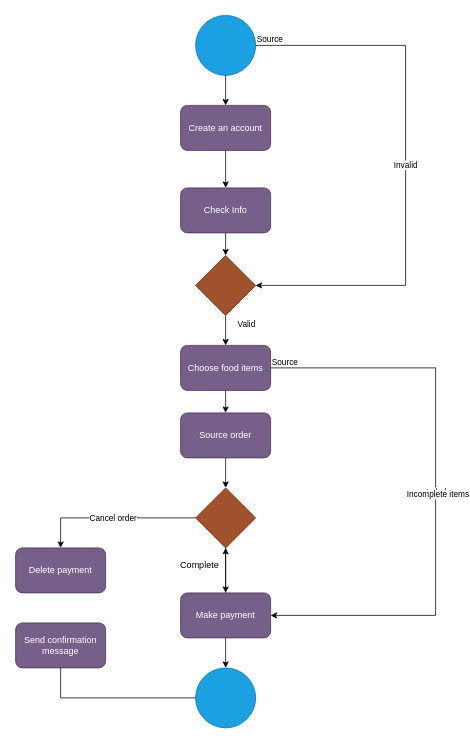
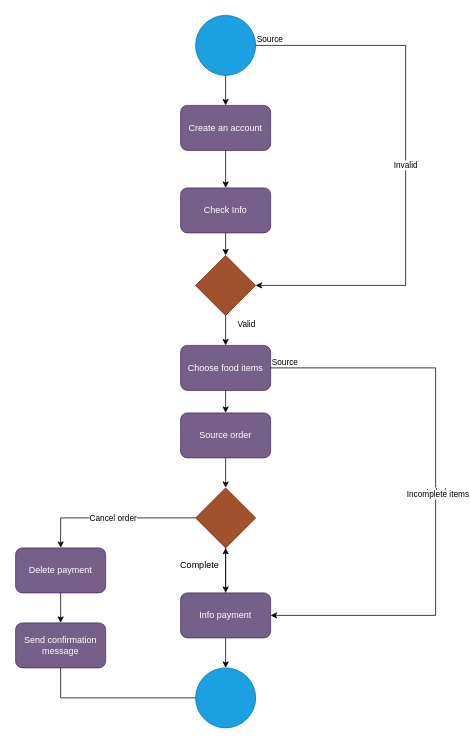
  <mxCell id="0" />
  <mxCell id="1" parent="0" />
  <mxCell id="2" value="" style="ellipse;whiteSpace=wrap;html=1;aspect=fixed;fillColor=#1ba1e2;fontColor=#ffffff;strokeColor=#006EAF;" vertex="1" parent="1"><mxGeometry x="260" y="20" width="80" height="80" as="geometry" /></mxCell>
  <mxCell id="3" value="Create an account" style="rounded=1;whiteSpace=wrap;html=1;fillColor=#76608a;fontColor=#ffffff;strokeColor=#432D57;" vertex="1" parent="1"><mxGeometry x="240" y="140" width="120" height="60" as="geometry" /></mxCell>
  <mxCell id="4" value="Check Info" style="rounded=1;whiteSpace=wrap;html=1;fillColor=#76608a;fontColor=#ffffff;strokeColor=#432D57;" vertex="1" parent="1"><mxGeometry x="240" y="250" width="120" height="60" as="geometry" /></mxCell>
  <mxCell id="5" value="" style="endArrow=classic;html=1;rounded=0;entryX=0.5;entryY=0;entryDx=0;entryDy=0;exitX=0.5;exitY=1;exitDx=0;exitDy=0;" edge="1" parent="1" source="2" target="3"><mxGeometry width="50" height="50" relative="1" as="geometry"><mxPoint x="260" y="150" as="sourcePoint" /><mxPoint x="310" y="100" as="targetPoint" /></mxGeometry></mxCell>
  <mxCell id="6" value="" style="endArrow=classic;html=1;rounded=0;entryX=0.5;entryY=0;entryDx=0;entryDy=0;exitX=0.5;exitY=1;exitDx=0;exitDy=0;" edge="1" parent="1" source="3" target="4"><mxGeometry width="50" height="50" relative="1" as="geometry"><mxPoint x="250" y="260" as="sourcePoint" /><mxPoint x="300" y="210" as="targetPoint" /></mxGeometry></mxCell>
  <mxCell id="7" value="Invalid" style="endArrow=classic;html=1;rounded=0;exitX=1;exitY=0.5;exitDx=0;exitDy=0;entryX=1;entryY=0.5;entryDx=0;entryDy=0;" edge="1" parent="1" source="2" target="9"><mxGeometry relative="1" as="geometry"><mxPoint x="420" y="80" as="sourcePoint" /><mxPoint x="540" y="380" as="targetPoint" /><Array as="points"><mxPoint x="540" y="60" /><mxPoint x="540" y="380" /></Array></mxGeometry></mxCell>
  <mxCell id="8" value="Source" style="edgeLabel;resizable=0;html=1;;align=left;verticalAlign=bottom;" connectable="0" vertex="1" parent="7"><mxGeometry x="-1" relative="1" as="geometry" /></mxCell>
  <mxCell id="9" value="" style="rhombus;whiteSpace=wrap;html=1;fillColor=#a0522d;fontColor=#ffffff;strokeColor=#6D1F00;" vertex="1" parent="1"><mxGeometry x="260" y="340" width="80" height="80" as="geometry" /></mxCell>
  <mxCell id="10" value="" style="endArrow=classic;html=1;rounded=0;entryX=0.5;entryY=0;entryDx=0;entryDy=0;exitX=0.5;exitY=1;exitDx=0;exitDy=0;" edge="1" parent="1" source="4" target="9"><mxGeometry width="50" height="50" relative="1" as="geometry"><mxPoint x="250" y="360" as="sourcePoint" /><mxPoint x="300" y="310" as="targetPoint" /></mxGeometry></mxCell>
  <mxCell id="11" value="" style="endArrow=classic;html=1;rounded=0;exitX=0.5;exitY=1;exitDx=0;exitDy=0;" edge="1" parent="1" source="9"><mxGeometry relative="1" as="geometry"><mxPoint x="270" y="450" as="sourcePoint" /><mxPoint x="300" y="460" as="targetPoint" /></mxGeometry></mxCell>
  <mxCell id="12" value="Valid" style="edgeLabel;resizable=0;html=1;;align=right;verticalAlign=bottom;" connectable="0" vertex="1" parent="11"><mxGeometry x="1" relative="1" as="geometry"><mxPoint x="40" y="-20" as="offset" /></mxGeometry></mxCell>
  <mxCell id="13" value="Choose food items" style="rounded=1;whiteSpace=wrap;html=1;fillColor=#76608a;fontColor=#ffffff;strokeColor=#432D57;" vertex="1" parent="1"><mxGeometry x="240" y="460" width="120" height="60" as="geometry" /></mxCell>
  <mxCell id="14" value="Source order" style="rounded=1;whiteSpace=wrap;html=1;fillColor=#76608a;fontColor=#ffffff;strokeColor=#432D57;" vertex="1" parent="1"><mxGeometry x="240" y="550" width="120" height="60" as="geometry" /></mxCell>
  <mxCell id="15" value="" style="endArrow=classic;html=1;rounded=0;exitX=0.5;exitY=1;exitDx=0;exitDy=0;entryX=0.5;entryY=0;entryDx=0;entryDy=0;" edge="1" parent="1" source="13" target="14"><mxGeometry width="50" height="50" relative="1" as="geometry"><mxPoint x="320" y="570" as="sourcePoint" /><mxPoint x="370" y="520" as="targetPoint" /></mxGeometry></mxCell>
  <mxCell id="16" value="" style="rhombus;whiteSpace=wrap;html=1;fillColor=#a0522d;fontColor=#ffffff;strokeColor=#6D1F00;" vertex="1" parent="1"><mxGeometry x="260" y="650" width="80" height="80" as="geometry" /></mxCell>
  <mxCell id="17" value="Delete payment" style="rounded=1;whiteSpace=wrap;html=1;fillColor=#76608a;fontColor=#ffffff;strokeColor=#432D57;" vertex="1" parent="1"><mxGeometry x="20" y="730" width="120" height="60" as="geometry" /></mxCell>
  <mxCell id="18" value="Send confirmation message" style="rounded=1;whiteSpace=wrap;html=1;fillColor=#76608a;fontColor=#ffffff;strokeColor=#432D57;" vertex="1" parent="1"><mxGeometry x="20" y="830" width="120" height="60" as="geometry" /></mxCell>
  <mxCell id="19" value="" style="edgeStyle=none;rounded=0;orthogonalLoop=1;jettySize=auto;html=1;" edge="1" parent="1" source="20" target="16"><mxGeometry relative="1" as="geometry" /></mxCell>
- <mxCell id="20" value="Make payment" style="rounded=1;whiteSpace=wrap;html=1;fillColor=#76608a;fontColor=#ffffff;strokeColor=#432D57;" vertex="1" parent="1"><mxGeometry x="240" y="790" width="120" height="60" as="geometry" /></mxCell>
+ <mxCell id="20" value="Info payment" style="rounded=1;whiteSpace=wrap;html=1;fillColor=#76608a;fontColor=#ffffff;strokeColor=#432D57;" vertex="1" parent="1"><mxGeometry x="240" y="790" width="120" height="60" as="geometry" /></mxCell>
  <mxCell id="21" value="" style="endArrow=classic;html=1;rounded=0;entryX=0.5;entryY=0;entryDx=0;entryDy=0;exitX=0.5;exitY=1;exitDx=0;exitDy=0;" edge="1" parent="1" source="14" target="16"><mxGeometry width="50" height="50" relative="1" as="geometry"><mxPoint x="230" y="690" as="sourcePoint" /><mxPoint x="280" y="640" as="targetPoint" /></mxGeometry></mxCell>
  <mxCell id="22" value="Cancel order" style="endArrow=classic;html=1;rounded=0;entryX=0.5;entryY=0;entryDx=0;entryDy=0;exitX=0;exitY=0.5;exitDx=0;exitDy=0;" edge="1" parent="1" source="16" target="17"><mxGeometry relative="1" as="geometry"><mxPoint x="80" y="680" as="sourcePoint" /><mxPoint x="240" y="680" as="targetPoint" /><Array as="points"><mxPoint x="80" y="690" /></Array></mxGeometry></mxCell>
  <mxCell id="23" value="" style="endArrow=classic;html=1;rounded=0;entryX=0.5;entryY=0;entryDx=0;entryDy=0;exitX=0.5;exitY=1;exitDx=0;exitDy=0;" edge="1" parent="1" source="16" target="20"><mxGeometry width="50" height="50" relative="1" as="geometry"><mxPoint x="230" y="780" as="sourcePoint" /><mxPoint x="280" y="730" as="targetPoint" /></mxGeometry></mxCell>
  <mxCell id="24" value="" style="endArrow=classic;html=1;rounded=0;exitX=1;exitY=0.5;exitDx=0;exitDy=0;entryX=1;entryY=0.5;entryDx=0;entryDy=0;" edge="1" parent="1" source="13" target="20"><mxGeometry relative="1" as="geometry"><mxPoint x="390" y="500" as="sourcePoint" /><mxPoint x="550" y="500" as="targetPoint" /><Array as="points"><mxPoint x="580" y="490" /><mxPoint x="580" y="820" /></Array></mxGeometry></mxCell>
  <mxCell id="25" value="Label" style="edgeLabel;resizable=0;html=1;;align=center;verticalAlign=middle;" connectable="0" vertex="1" parent="24"><mxGeometry relative="1" as="geometry" /></mxCell>
  <mxCell id="26" value="Source" style="edgeLabel;resizable=0;html=1;;align=left;verticalAlign=bottom;" connectable="0" vertex="1" parent="24"><mxGeometry x="-1" relative="1" as="geometry" /></mxCell>
  <mxCell id="27" value="Incomplete items" style="edgeLabel;html=1;align=center;verticalAlign=middle;resizable=0;points=[];" vertex="1" connectable="0" parent="24"><mxGeometry x="0.007" y="2" relative="1" as="geometry"><mxPoint as="offset" /></mxGeometry></mxCell>
  <mxCell id="28" value="Complete&lt;div&gt;&lt;br&gt;&lt;/div&gt;" style="text;html=1;align=center;verticalAlign=middle;resizable=0;points=[];autosize=1;strokeColor=none;fillColor=none;rotation=0;" vertex="1" parent="1"><mxGeometry x="230" y="740" width="70" height="40" as="geometry" /></mxCell>
+ <mxCell id="29" value="" style="endArrow=classic;html=1;rounded=0;entryX=0.5;entryY=0;entryDx=0;entryDy=0;exitX=0.5;exitY=1;exitDx=0;exitDy=0;" edge="1" parent="1" source="17" target="18"><mxGeometry width="50" height="50" relative="1" as="geometry"><mxPoint x="80" y="800" as="sourcePoint" /><mxPoint x="90" y="790" as="targetPoint" /></mxGeometry></mxCell>
  <mxCell id="30" value="" style="ellipse;whiteSpace=wrap;html=1;aspect=fixed;fillColor=#1ba1e2;fontColor=#ffffff;strokeColor=#006EAF;" vertex="1" parent="1"><mxGeometry x="260" y="890" width="80" height="80" as="geometry" /></mxCell>
  <mxCell id="31" value="" style="endArrow=classic;html=1;rounded=0;entryX=0.5;entryY=0;entryDx=0;entryDy=0;" edge="1" parent="1" source="20" target="30"><mxGeometry width="50" height="50" relative="1" as="geometry"><mxPoint x="200" y="930" as="sourcePoint" /><mxPoint x="250" y="880" as="targetPoint" /></mxGeometry></mxCell>
  <mxCell id="32" value="" style="endArrow=none;html=1;rounded=0;entryX=0;entryY=0.5;entryDx=0;entryDy=0;exitX=0.5;exitY=1;exitDx=0;exitDy=0;" edge="1" parent="1" source="18" target="30"><mxGeometry width="50" height="50" relative="1" as="geometry"><mxPoint x="80" y="960" as="sourcePoint" /><mxPoint x="130" y="910" as="targetPoint" /><Array as="points"><mxPoint x="80" y="930" /></Array></mxGeometry></mxCell>
